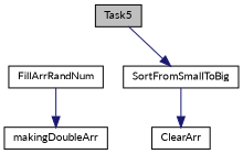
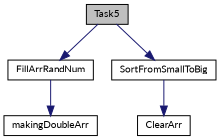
  digraph {
    fontname=Lato
    rankdir=TB
    node [color=black fillcolor=white fontname=Lato fontsize=10 shape=record style=filled]
    edge [color=midnightblue fontname=Lato fontsize=10 labelfontname=Helvetica labelfontsize=10 style=solid]
    n1 [fillcolor=grey75 fontcolor=black height=0.2 label=Task5 width=0.4]
    n2 [height=0.2 label=FillArrRandNum width=0.4]
    n3 [height=0.2 label=SortFromSmallToBig width=0.4]
    n4 [height=0.2 label=makingDoubleArr width=0.4]
    n5 [height=0.2 label=ClearArr width=0.4]
+   n1 -> n2
    n1 -> n3
    n2 -> n4
    n3 -> n5
  }
